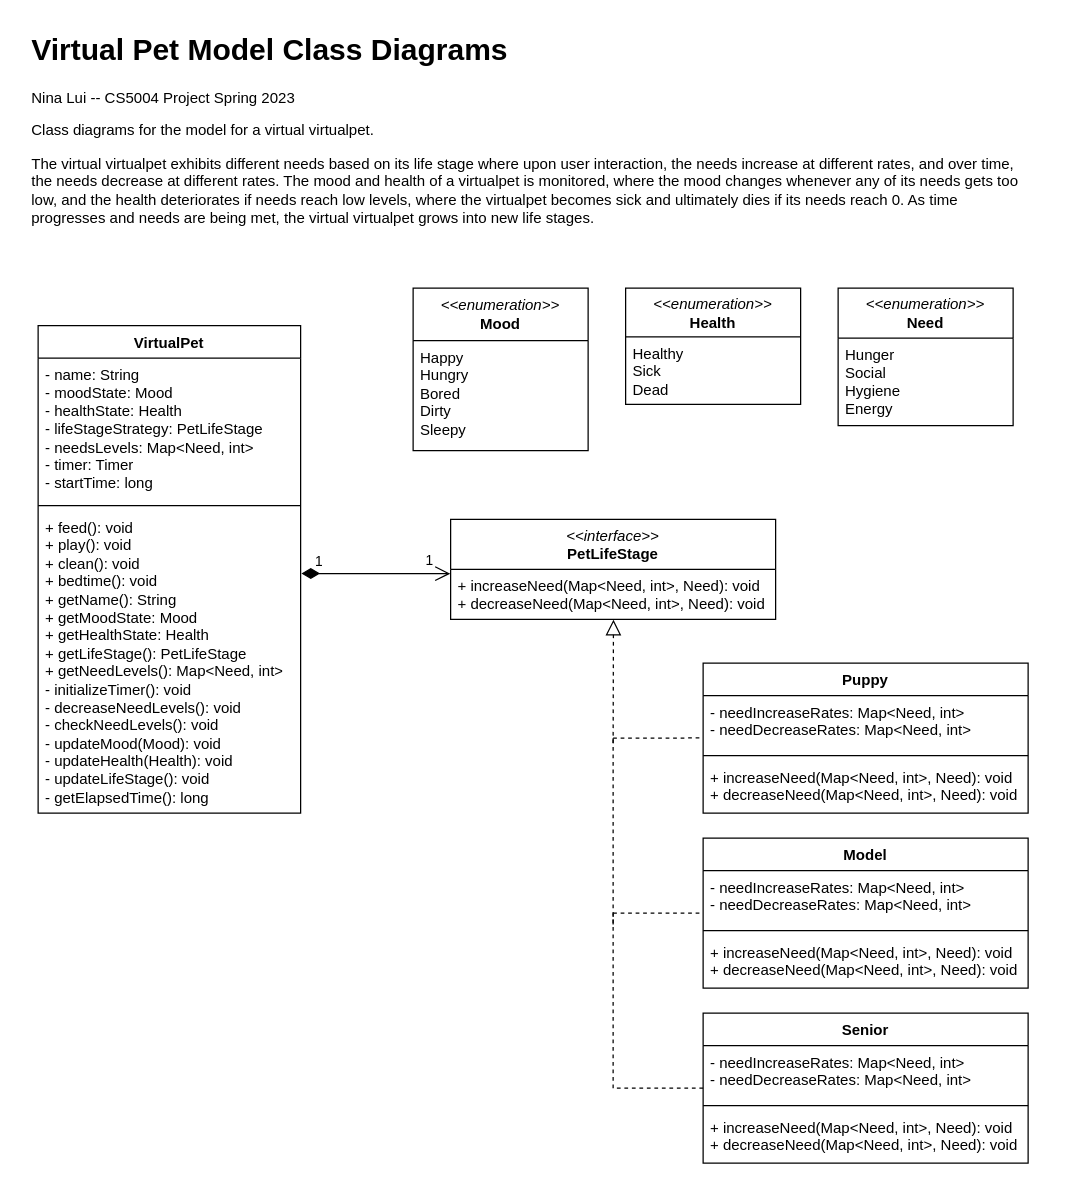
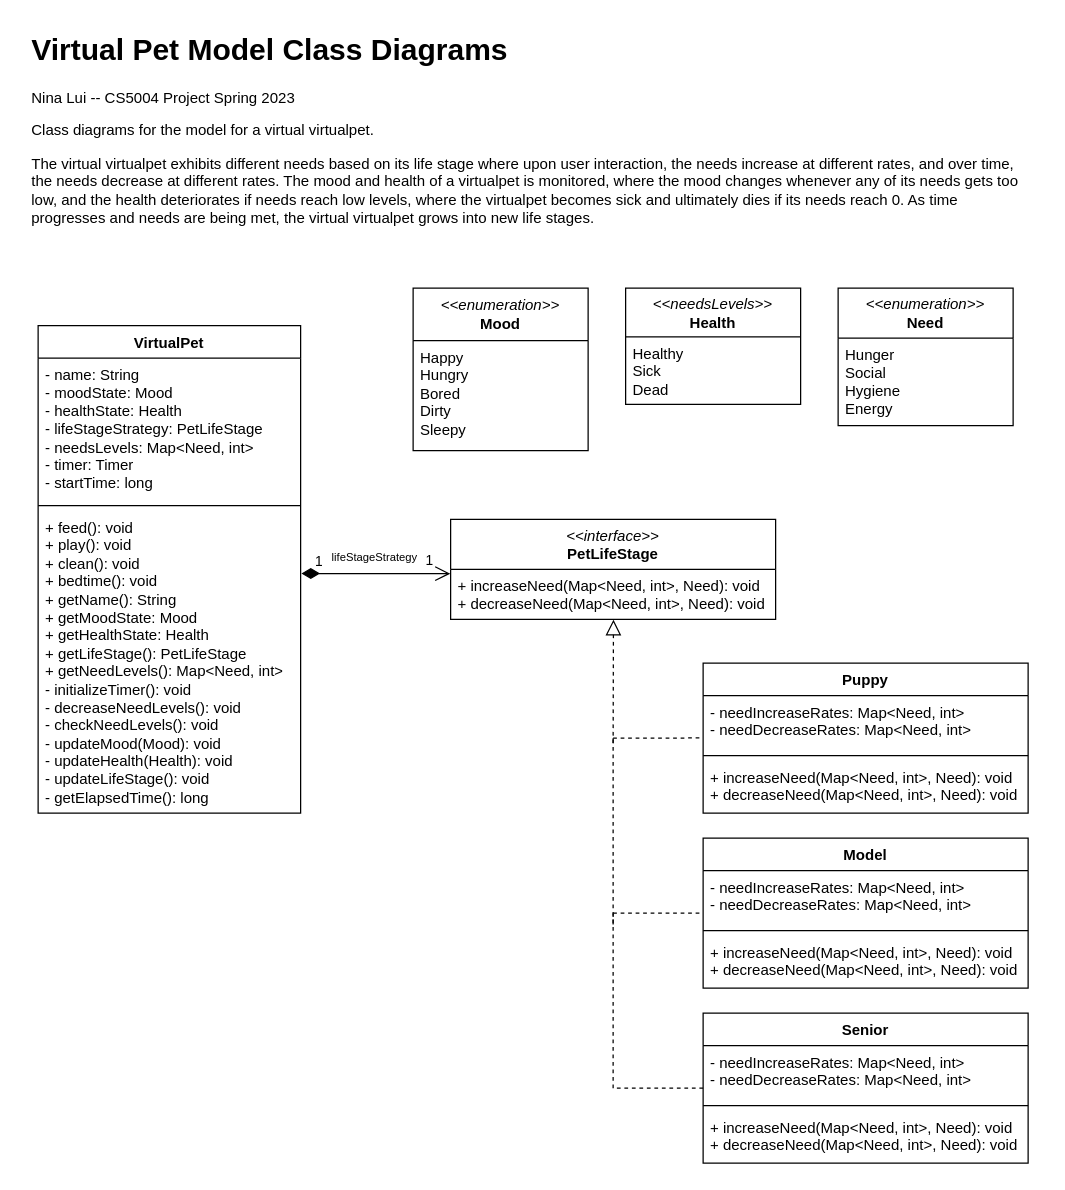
  <mxCell id="0" />
  <mxCell id="1" parent="0" />
  <mxCell id="2" value="VirtualPet" style="swimlane;fontStyle=1;align=center;verticalAlign=top;childLayout=stackLayout;horizontal=1;startSize=26;horizontalStack=0;resizeParent=1;resizeParentMax=0;resizeLast=0;collapsible=1;marginBottom=0;whiteSpace=wrap;html=1;" parent="1" vertex="1"><mxGeometry x="30" y="260" width="210" height="390" as="geometry"><mxRectangle x="330" y="260" width="80" height="30" as="alternateBounds" /></mxGeometry></mxCell>
  <mxCell id="3" value="&lt;div&gt;- name: String&lt;/div&gt;&lt;div&gt;- moodState: Mood&lt;/div&gt;&lt;div&gt;- healthState: Health&lt;br&gt;&lt;/div&gt;&lt;div&gt;- lifeStageStrategy: PetLifeStage&lt;/div&gt;&lt;div&gt;- needsLevels: Map&amp;lt;Need, int&amp;gt;&lt;br&gt;&lt;/div&gt;&lt;div&gt;- timer: Timer&lt;/div&gt;&lt;div&gt;- startTime: long&lt;br&gt;&lt;/div&gt;&lt;div&gt;&lt;br&gt;&lt;/div&gt;" style="text;strokeColor=none;fillColor=none;align=left;verticalAlign=top;spacingLeft=4;spacingRight=4;overflow=hidden;rotatable=0;points=[[0,0.5],[1,0.5]];portConstraint=eastwest;whiteSpace=wrap;html=1;" parent="2" vertex="1"><mxGeometry y="26" width="210" height="114" as="geometry" /></mxCell>
  <mxCell id="4" value="" style="line;strokeWidth=1;fillColor=none;align=left;verticalAlign=middle;spacingTop=-1;spacingLeft=3;spacingRight=3;rotatable=0;labelPosition=right;points=[];portConstraint=eastwest;strokeColor=inherit;" parent="2" vertex="1"><mxGeometry y="140" width="210" height="8" as="geometry" /></mxCell>
  <mxCell id="5" value="&lt;div&gt;+ feed(): void&lt;br&gt;&lt;/div&gt;&lt;div&gt;+ play(): void&lt;br&gt;&lt;/div&gt;&lt;div&gt;+ clean(): void&lt;br&gt;&lt;/div&gt;&lt;div&gt;+ bedtime(): void&lt;/div&gt;&lt;div&gt;+ getName(): String&lt;br&gt;&lt;/div&gt;&lt;div&gt;&lt;div&gt;+ getMoodState: Mood&lt;/div&gt;+ getHealthState: Health&lt;/div&gt;&lt;div&gt;+ getLifeStage(): PetLifeStage&lt;/div&gt;&lt;div&gt;+ getNeedLevels(): Map&amp;lt;Need, int&amp;gt;&lt;/div&gt;&lt;div&gt;- initializeTimer(): void&lt;br&gt;&lt;/div&gt;&lt;div&gt;- decreaseNeedLevels(): void&lt;/div&gt;&lt;div&gt;- checkNeedLevels(): void&lt;br&gt;&lt;/div&gt;&lt;div&gt;- updateMood(Mood): void&lt;/div&gt;&lt;div&gt;- updateHealth(Health): void&lt;/div&gt;&lt;div&gt;- updateLifeStage(): void&lt;/div&gt;&lt;div&gt;- getElapsedTime(): long&lt;/div&gt;&lt;div&gt;&lt;br&gt;&lt;/div&gt;" style="text;strokeColor=none;fillColor=none;align=left;verticalAlign=top;spacingLeft=4;spacingRight=4;overflow=hidden;rotatable=0;points=[[0,0.5],[1,0.5]];portConstraint=eastwest;whiteSpace=wrap;html=1;" parent="2" vertex="1"><mxGeometry y="148" width="210" height="242" as="geometry" /></mxCell>
  <mxCell id="6" value="&lt;div&gt;&lt;div&gt;&lt;i style=&quot;font-weight: normal;&quot;&gt;&amp;lt;&amp;lt;enumeration&amp;gt;&amp;gt;&lt;/i&gt;&lt;/div&gt;&lt;/div&gt;&lt;div&gt;&lt;b&gt;Mood&lt;/b&gt;&lt;/div&gt;" style="swimlane;fontStyle=0;childLayout=stackLayout;horizontal=1;startSize=42;fillColor=none;horizontalStack=0;resizeParent=1;resizeParentMax=0;resizeLast=0;collapsible=1;marginBottom=0;whiteSpace=wrap;html=1;" parent="1" vertex="1"><mxGeometry x="330" y="230" width="140" height="130" as="geometry" /></mxCell>
  <mxCell id="7" value="&lt;div&gt;Happy&lt;/div&gt;&lt;div&gt;Hungry&lt;/div&gt;&lt;div&gt;Bored&lt;/div&gt;&lt;div&gt;Dirty&lt;/div&gt;&lt;div&gt;Sleepy&lt;br&gt;&lt;/div&gt;" style="text;strokeColor=none;fillColor=none;align=left;verticalAlign=top;spacingLeft=4;spacingRight=4;overflow=hidden;rotatable=0;points=[[0,0.5],[1,0.5]];portConstraint=eastwest;whiteSpace=wrap;html=1;" parent="6" vertex="1"><mxGeometry y="42" width="140" height="88" as="geometry" /></mxCell>
  <mxCell id="8" value="&lt;div&gt;&lt;i style=&quot;font-weight: normal;&quot;&gt;&amp;lt;&amp;lt;interface&amp;gt;&amp;gt;&lt;/i&gt;&lt;/div&gt;&lt;div&gt;PetLifeStage&lt;/div&gt;" style="swimlane;fontStyle=1;align=center;verticalAlign=top;childLayout=stackLayout;horizontal=1;startSize=40;horizontalStack=0;resizeParent=1;resizeParentMax=0;resizeLast=0;collapsible=1;marginBottom=0;whiteSpace=wrap;html=1;swimlaneLine=1;perimeterSpacing=0;" parent="1" vertex="1"><mxGeometry x="360" y="415" width="260" height="80" as="geometry"><mxRectangle x="330" y="260" width="80" height="30" as="alternateBounds" /></mxGeometry></mxCell>
  <mxCell id="9" value="&lt;div&gt;+ increaseNeed(Map&amp;lt;Need, int&amp;gt;, Need): void&lt;/div&gt;&lt;div&gt;+ decreaseNeed(Map&amp;lt;Need, int&amp;gt;, Need): void&lt;/div&gt;" style="text;strokeColor=none;fillColor=none;align=left;verticalAlign=top;spacingLeft=4;spacingRight=4;overflow=hidden;rotatable=0;points=[[0,0.5],[1,0.5]];portConstraint=eastwest;whiteSpace=wrap;html=1;" parent="8" vertex="1"><mxGeometry y="40" width="260" height="40" as="geometry" /></mxCell>
- <mxCell id="10" value="&lt;div&gt;&lt;div&gt;&lt;i style=&quot;font-weight: normal;&quot;&gt;&amp;lt;&amp;lt;enumeration&amp;gt;&amp;gt;&lt;/i&gt;&lt;/div&gt;&lt;/div&gt;&lt;div&gt;&lt;b&gt;Health&lt;/b&gt;&lt;/div&gt;" style="swimlane;fontStyle=0;childLayout=stackLayout;horizontal=1;startSize=39;fillColor=none;horizontalStack=0;resizeParent=1;resizeParentMax=0;resizeLast=0;collapsible=1;marginBottom=0;whiteSpace=wrap;html=1;" parent="1" vertex="1"><mxGeometry x="500" y="230" width="140" height="93" as="geometry" /></mxCell>
+ <mxCell id="10" value="&lt;div&gt;&lt;div&gt;&lt;i style=&quot;font-weight: normal;&quot;&gt;&amp;lt;&amp;lt;needsLevels&amp;gt;&amp;gt;&lt;/i&gt;&lt;/div&gt;&lt;/div&gt;&lt;div&gt;&lt;b&gt;Health&lt;/b&gt;&lt;/div&gt;" style="swimlane;fontStyle=0;childLayout=stackLayout;horizontal=1;startSize=39;fillColor=none;horizontalStack=0;resizeParent=1;resizeParentMax=0;resizeLast=0;collapsible=1;marginBottom=0;whiteSpace=wrap;html=1;" parent="1" vertex="1"><mxGeometry x="500" y="230" width="140" height="93" as="geometry" /></mxCell>
  <mxCell id="11" value="&lt;div&gt;Healthy&lt;/div&gt;&lt;div&gt;Sick&lt;/div&gt;&lt;div&gt;Dead&lt;br&gt;&lt;/div&gt;" style="text;strokeColor=none;fillColor=none;align=left;verticalAlign=top;spacingLeft=4;spacingRight=4;overflow=hidden;rotatable=0;points=[[0,0.5],[1,0.5]];portConstraint=eastwest;whiteSpace=wrap;html=1;" parent="10" vertex="1"><mxGeometry y="39" width="140" height="54" as="geometry" /></mxCell>
  <mxCell id="12" value="&lt;div&gt;&lt;div&gt;&lt;i style=&quot;font-weight: normal;&quot;&gt;&amp;lt;&amp;lt;enumeration&amp;gt;&amp;gt;&lt;/i&gt;&lt;/div&gt;&lt;/div&gt;&lt;div&gt;&lt;b&gt;Need&lt;/b&gt;&lt;/div&gt;" style="swimlane;fontStyle=0;childLayout=stackLayout;horizontal=1;startSize=40;fillColor=none;horizontalStack=0;resizeParent=1;resizeParentMax=0;resizeLast=0;collapsible=1;marginBottom=0;whiteSpace=wrap;html=1;" parent="1" vertex="1"><mxGeometry x="670" y="230" width="140" height="110" as="geometry" /></mxCell>
  <mxCell id="13" value="&lt;div&gt;Hunger&lt;/div&gt;&lt;div&gt;Social&lt;/div&gt;&lt;div&gt;Hygiene&lt;/div&gt;&lt;div&gt;Energy&lt;br&gt;&lt;/div&gt;" style="text;strokeColor=none;fillColor=none;align=left;verticalAlign=top;spacingLeft=4;spacingRight=4;overflow=hidden;rotatable=0;points=[[0,0.5],[1,0.5]];portConstraint=eastwest;whiteSpace=wrap;html=1;" parent="12" vertex="1"><mxGeometry y="40" width="140" height="70" as="geometry" /></mxCell>
  <mxCell id="14" value="Puppy" style="swimlane;fontStyle=1;align=center;verticalAlign=top;childLayout=stackLayout;horizontal=1;startSize=26;horizontalStack=0;resizeParent=1;resizeParentMax=0;resizeLast=0;collapsible=1;marginBottom=0;whiteSpace=wrap;html=1;" parent="1" vertex="1"><mxGeometry x="562" y="530" width="260" height="120" as="geometry" /></mxCell>
  <mxCell id="15" value="&lt;div&gt;- needIncreaseRates: Map&amp;lt;Need, int&amp;gt;&lt;/div&gt;&lt;div&gt;- needDecreaseRates: Map&amp;lt;Need, int&amp;gt;&lt;br&gt; &lt;/div&gt;" style="text;strokeColor=none;fillColor=none;align=left;verticalAlign=top;spacingLeft=4;spacingRight=4;overflow=hidden;rotatable=0;points=[[0,0.5],[1,0.5]];portConstraint=eastwest;whiteSpace=wrap;html=1;" parent="14" vertex="1"><mxGeometry y="26" width="260" height="44" as="geometry" /></mxCell>
  <mxCell id="16" value="" style="line;strokeWidth=1;fillColor=none;align=left;verticalAlign=middle;spacingTop=-1;spacingLeft=3;spacingRight=3;rotatable=0;labelPosition=right;points=[];portConstraint=eastwest;strokeColor=inherit;" parent="14" vertex="1"><mxGeometry y="70" width="260" height="8" as="geometry" /></mxCell>
  <mxCell id="17" value="&lt;div&gt;+ increaseNeed(Map&amp;lt;Need, int&amp;gt;, Need): void&lt;/div&gt;&lt;div&gt;+ decreaseNeed(Map&amp;lt;Need, int&amp;gt;, Need): void&lt;/div&gt;" style="text;strokeColor=none;fillColor=none;align=left;verticalAlign=top;spacingLeft=4;spacingRight=4;overflow=hidden;rotatable=0;points=[[0,0.5],[1,0.5]];portConstraint=eastwest;whiteSpace=wrap;html=1;" parent="14" vertex="1"><mxGeometry y="78" width="260" height="42" as="geometry" /></mxCell>
  <mxCell id="18" value="Model" style="swimlane;fontStyle=1;align=center;verticalAlign=top;childLayout=stackLayout;horizontal=1;startSize=26;horizontalStack=0;resizeParent=1;resizeParentMax=0;resizeLast=0;collapsible=1;marginBottom=0;whiteSpace=wrap;html=1;" parent="1" vertex="1"><mxGeometry x="562" y="670" width="260" height="120" as="geometry" /></mxCell>
  <mxCell id="19" value="&lt;div&gt;- needIncreaseRates: Map&amp;lt;Need, int&amp;gt;&lt;/div&gt;&lt;div&gt;- needDecreaseRates: Map&amp;lt;Need, int&amp;gt;&lt;br&gt; &lt;/div&gt;" style="text;strokeColor=none;fillColor=none;align=left;verticalAlign=top;spacingLeft=4;spacingRight=4;overflow=hidden;rotatable=0;points=[[0,0.5],[1,0.5]];portConstraint=eastwest;whiteSpace=wrap;html=1;" parent="18" vertex="1"><mxGeometry y="26" width="260" height="44" as="geometry" /></mxCell>
  <mxCell id="20" value="" style="line;strokeWidth=1;fillColor=none;align=left;verticalAlign=middle;spacingTop=-1;spacingLeft=3;spacingRight=3;rotatable=0;labelPosition=right;points=[];portConstraint=eastwest;strokeColor=inherit;" parent="18" vertex="1"><mxGeometry y="70" width="260" height="8" as="geometry" /></mxCell>
  <mxCell id="21" value="&lt;div&gt;+ increaseNeed(Map&amp;lt;Need, int&amp;gt;, Need): void&lt;/div&gt;&lt;div&gt;+ decreaseNeed(Map&amp;lt;Need, int&amp;gt;, Need): void&lt;/div&gt;" style="text;strokeColor=none;fillColor=none;align=left;verticalAlign=top;spacingLeft=4;spacingRight=4;overflow=hidden;rotatable=0;points=[[0,0.5],[1,0.5]];portConstraint=eastwest;whiteSpace=wrap;html=1;" parent="18" vertex="1"><mxGeometry y="78" width="260" height="42" as="geometry" /></mxCell>
  <mxCell id="22" value="Senior" style="swimlane;fontStyle=1;align=center;verticalAlign=top;childLayout=stackLayout;horizontal=1;startSize=26;horizontalStack=0;resizeParent=1;resizeParentMax=0;resizeLast=0;collapsible=1;marginBottom=0;whiteSpace=wrap;html=1;" parent="1" vertex="1"><mxGeometry x="562" y="810" width="260" height="120" as="geometry" /></mxCell>
  <mxCell id="23" value="&lt;div&gt;- needIncreaseRates: Map&amp;lt;Need, int&amp;gt;&lt;/div&gt;&lt;div&gt;- needDecreaseRates: Map&amp;lt;Need, int&amp;gt;&lt;br&gt; &lt;/div&gt;" style="text;strokeColor=none;fillColor=none;align=left;verticalAlign=top;spacingLeft=4;spacingRight=4;overflow=hidden;rotatable=0;points=[[0,0.5],[1,0.5]];portConstraint=eastwest;whiteSpace=wrap;html=1;" parent="22" vertex="1"><mxGeometry y="26" width="260" height="44" as="geometry" /></mxCell>
  <mxCell id="24" value="" style="line;strokeWidth=1;fillColor=none;align=left;verticalAlign=middle;spacingTop=-1;spacingLeft=3;spacingRight=3;rotatable=0;labelPosition=right;points=[];portConstraint=eastwest;strokeColor=inherit;" parent="22" vertex="1"><mxGeometry y="70" width="260" height="8" as="geometry" /></mxCell>
  <mxCell id="25" value="&lt;div&gt;+ increaseNeed(Map&amp;lt;Need, int&amp;gt;, Need): void&lt;/div&gt;&lt;div&gt;+ decreaseNeed(Map&amp;lt;Need, int&amp;gt;, Need): void&lt;/div&gt;" style="text;strokeColor=none;fillColor=none;align=left;verticalAlign=top;spacingLeft=4;spacingRight=4;overflow=hidden;rotatable=0;points=[[0,0.5],[1,0.5]];portConstraint=eastwest;whiteSpace=wrap;html=1;" parent="22" vertex="1"><mxGeometry y="78" width="260" height="42" as="geometry" /></mxCell>
  <mxCell id="26" value="&lt;h1&gt;Virtual Pet Model Class Diagrams&lt;br&gt;&lt;/h1&gt;&lt;p&gt;Nina Lui -- CS5004 Project Spring 2023&amp;nbsp;&lt;/p&gt;&lt;p&gt;Class diagrams for the model for a virtual virtualpet.&lt;/p&gt;&lt;p&gt;The virtual virtualpet exhibits different needs based on its life stage where upon user interaction, the needs increase at different rates, and over time, the needs decrease at different rates. The mood and health of a virtualpet is monitored, where the mood changes whenever any of its needs gets too low, and the health deteriorates if needs reach low levels, where the virtualpet becomes sick and ultimately dies if its needs reach 0. As time progresses and needs are being met, the virtual virtualpet grows into new life stages. &lt;br&gt;&lt;/p&gt;" style="text;html=1;strokeColor=none;fillColor=none;spacing=5;spacingTop=-20;whiteSpace=wrap;overflow=hidden;rounded=0;" parent="1" vertex="1"><mxGeometry x="20" y="20" width="810" height="180" as="geometry" /></mxCell>
  <mxCell id="27" value="1" style="endArrow=open;html=1;endSize=10;startArrow=diamondThin;startSize=12;startFill=1;edgeStyle=orthogonalEdgeStyle;align=left;verticalAlign=bottom;rounded=0;exitX=1.003;exitY=0.208;exitDx=0;exitDy=0;entryX=-0.001;entryY=0.086;entryDx=0;entryDy=0;entryPerimeter=0;exitPerimeter=0;" edge="1" parent="1" source="5" target="9"><mxGeometry x="-0.843" relative="1" as="geometry"><mxPoint x="380" y="520" as="sourcePoint" /><mxPoint x="540" y="520" as="targetPoint" /><mxPoint as="offset" /></mxGeometry></mxCell>
  <mxCell id="28" value="1" style="edgeLabel;html=1;align=center;verticalAlign=middle;resizable=0;points=[];" vertex="1" connectable="0" parent="27"><mxGeometry x="0.664" relative="1" as="geometry"><mxPoint x="3" y="-11" as="offset" /></mxGeometry></mxCell>
+ <mxCell id="29" value="&lt;font style=&quot;font-size: 9px;&quot;&gt;lifeStageStrategy&lt;/font&gt;" style="text;html=1;align=center;verticalAlign=middle;resizable=0;points=[];autosize=1;strokeColor=none;fillColor=none;" vertex="1" parent="1"><mxGeometry x="254" y="430" width="90" height="30" as="geometry" /></mxCell>
  <mxCell id="30" style="edgeStyle=orthogonalEdgeStyle;rounded=0;orthogonalLoop=1;jettySize=auto;html=1;endArrow=block;endFill=0;dashed=1;endSize=10;entryX=0.501;entryY=1.006;entryDx=0;entryDy=0;entryPerimeter=0;" edge="1" parent="1" source="36" target="9"><mxGeometry relative="1" as="geometry"><mxPoint x="482.22" y="496.12" as="targetPoint" /><Array as="points"><mxPoint x="490" y="595" /><mxPoint x="490" y="520" /></Array></mxGeometry></mxCell>
  <mxCell id="31" value="" style="edgeStyle=orthogonalEdgeStyle;rounded=0;orthogonalLoop=1;jettySize=auto;html=1;endArrow=none;endFill=0;dashed=1;endSize=10;entryDx=0;entryDy=0;" edge="1" parent="1" source="22" target="33"><mxGeometry relative="1" as="geometry"><mxPoint x="562" y="870" as="sourcePoint" /><mxPoint x="487" y="495" as="targetPoint" /><Array as="points"><mxPoint x="490" y="870" /><mxPoint x="490" y="740" /></Array></mxGeometry></mxCell>
  <mxCell id="32" value="" style="edgeStyle=orthogonalEdgeStyle;rounded=0;orthogonalLoop=1;jettySize=auto;html=1;dashed=1;endArrow=none;endFill=0;endSize=0;" edge="1" parent="1" source="33"><mxGeometry relative="1" as="geometry"><mxPoint x="562" y="730" as="targetPoint" /><Array as="points"><mxPoint x="490" y="730" /></Array></mxGeometry></mxCell>
  <mxCell id="33" value="" style="shape=waypoint;sketch=0;fillStyle=solid;size=6;pointerEvents=1;points=[];fillColor=none;resizable=0;rotatable=0;perimeter=centerPerimeter;snapToPoint=1;opacity=0;" vertex="1" parent="1"><mxGeometry x="480" y="720" width="20" height="20" as="geometry" /></mxCell>
  <mxCell id="34" value="" style="edgeStyle=orthogonalEdgeStyle;rounded=0;orthogonalLoop=1;jettySize=auto;html=1;endArrow=none;endFill=0;dashed=1;endSize=10;entryX=-0.002;entryY=0.77;entryDx=0;entryDy=0;entryPerimeter=0;" edge="1" parent="1" source="36" target="15"><mxGeometry relative="1" as="geometry"><mxPoint x="482" y="740" as="sourcePoint" /><mxPoint x="542" y="580" as="targetPoint" /><Array as="points"><mxPoint x="490" y="590" /><mxPoint x="500" y="590" /></Array></mxGeometry></mxCell>
  <mxCell id="35" value="" style="edgeStyle=orthogonalEdgeStyle;rounded=0;orthogonalLoop=1;jettySize=auto;html=1;endArrow=none;endFill=0;dashed=1;endSize=10;" edge="1" parent="1" source="33" target="36"><mxGeometry relative="1" as="geometry"><mxPoint x="482" y="740" as="sourcePoint" /><mxPoint x="482" y="630" as="targetPoint" /><Array as="points"><mxPoint x="490" y="740" /><mxPoint x="490" y="595" /></Array></mxGeometry></mxCell>
  <mxCell id="36" value="" style="shape=waypoint;sketch=0;fillStyle=solid;size=6;pointerEvents=1;points=[];fillColor=none;resizable=0;rotatable=0;perimeter=centerPerimeter;snapToPoint=1;opacity=0;" vertex="1" parent="1"><mxGeometry x="480" y="580" width="20" height="20" as="geometry" /></mxCell>
